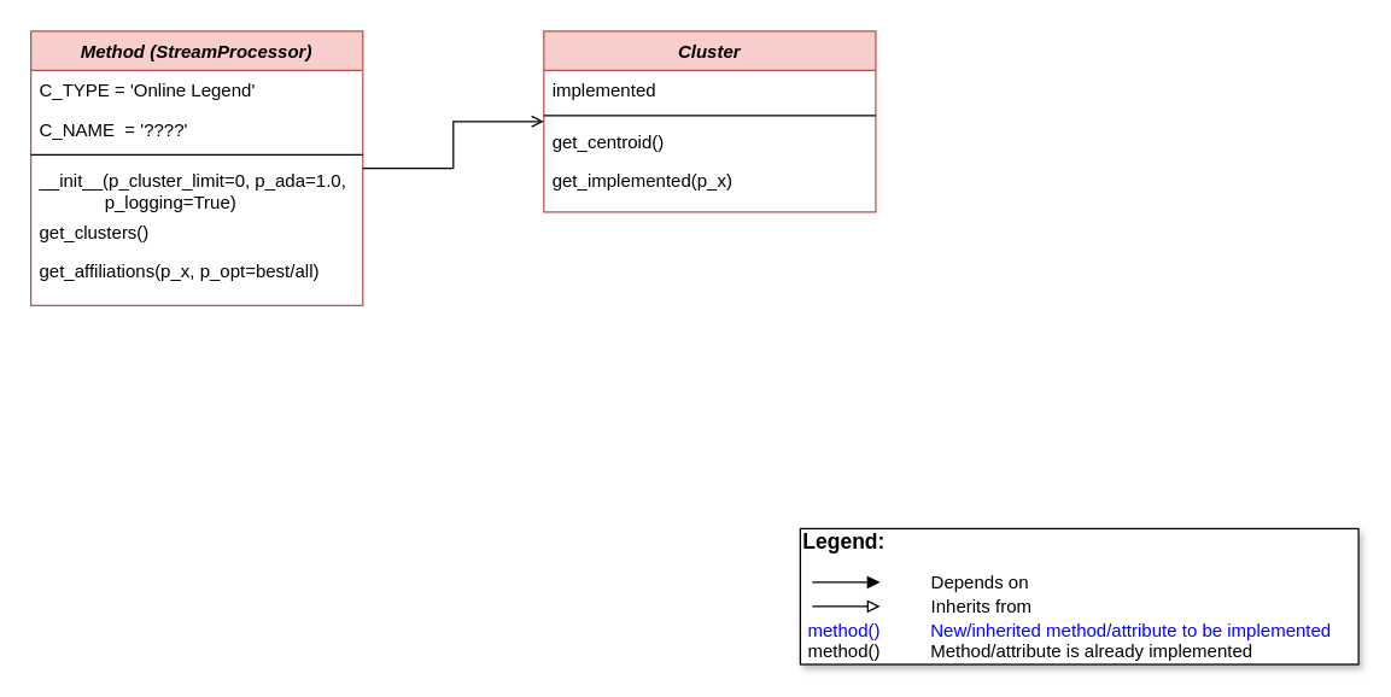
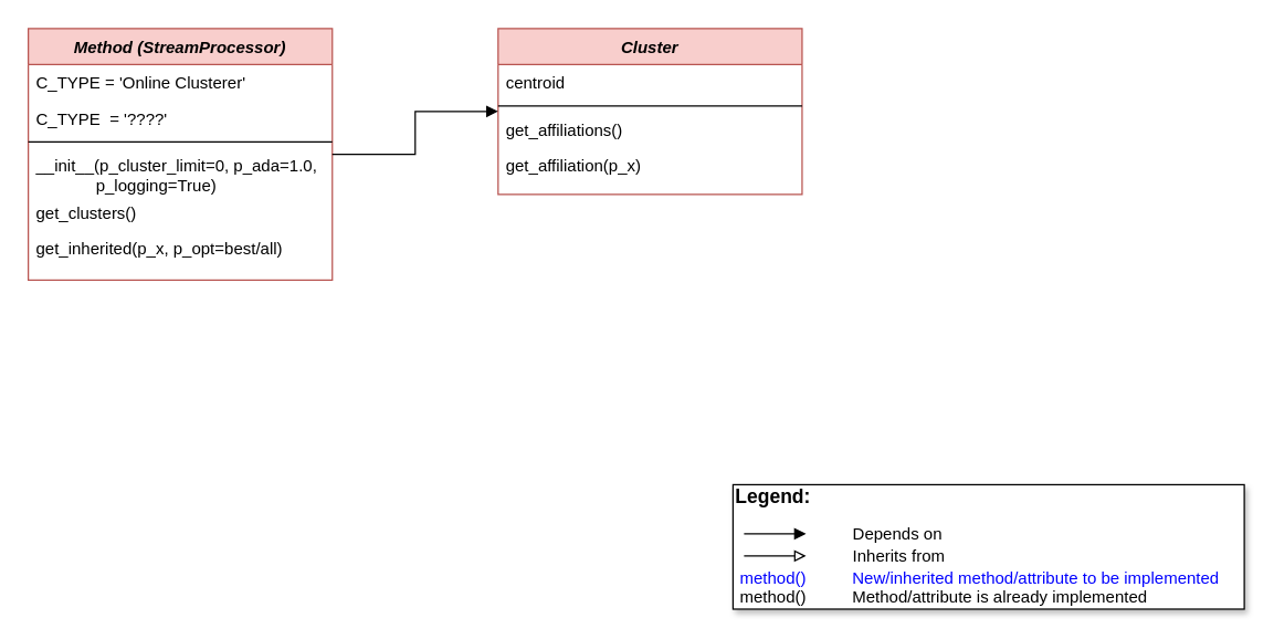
  <mxCell id="0" />
  <mxCell id="1" parent="0" />
  <mxCell id="2" value="Cluster" style="swimlane;fontStyle=3;align=center;verticalAlign=top;childLayout=stackLayout;horizontal=1;startSize=26;horizontalStack=0;resizeParent=1;resizeLast=0;collapsible=1;marginBottom=0;rounded=0;shadow=0;strokeWidth=1;fillColor=#f8cecc;strokeColor=#b85450;" parent="1" vertex="1"><mxGeometry x="360" y="20" width="220" height="120" as="geometry"><mxRectangle x="230" y="140" width="160" height="26" as="alternateBounds" /></mxGeometry></mxCell>
- <mxCell id="3" value="implemented" style="text;align=left;verticalAlign=top;spacingLeft=4;spacingRight=4;overflow=hidden;rotatable=0;points=[[0,0.5],[1,0.5]];portConstraint=eastwest;" parent="2" vertex="1"><mxGeometry y="26" width="220" height="26" as="geometry" /></mxCell>
+ <mxCell id="3" value="centroid" style="text;align=left;verticalAlign=top;spacingLeft=4;spacingRight=4;overflow=hidden;rotatable=0;points=[[0,0.5],[1,0.5]];portConstraint=eastwest;" parent="2" vertex="1"><mxGeometry y="26" width="220" height="26" as="geometry" /></mxCell>
  <mxCell id="4" value="" style="line;html=1;strokeWidth=1;align=left;verticalAlign=middle;spacingTop=-1;spacingLeft=3;spacingRight=3;rotatable=0;labelPosition=right;points=[];portConstraint=eastwest;" parent="2" vertex="1"><mxGeometry y="52" width="220" height="8" as="geometry" /></mxCell>
- <mxCell id="5" value="get_centroid()" style="text;align=left;verticalAlign=top;spacingLeft=4;spacingRight=4;overflow=hidden;rotatable=0;points=[[0,0.5],[1,0.5]];portConstraint=eastwest;" parent="2" vertex="1"><mxGeometry y="60" width="220" height="26" as="geometry" /></mxCell>
- <mxCell id="6" value="get_implemented(p_x)" style="text;align=left;verticalAlign=top;spacingLeft=4;spacingRight=4;overflow=hidden;rotatable=0;points=[[0,0.5],[1,0.5]];portConstraint=eastwest;" parent="2" vertex="1"><mxGeometry y="86" width="220" height="26" as="geometry" /></mxCell>
+ <mxCell id="5" value="get_affiliations()" style="text;align=left;verticalAlign=top;spacingLeft=4;spacingRight=4;overflow=hidden;rotatable=0;points=[[0,0.5],[1,0.5]];portConstraint=eastwest;" parent="2" vertex="1"><mxGeometry y="60" width="220" height="26" as="geometry" /></mxCell>
+ <mxCell id="6" value="get_affiliation(p_x)" style="text;align=left;verticalAlign=top;spacingLeft=4;spacingRight=4;overflow=hidden;rotatable=0;points=[[0,0.5],[1,0.5]];portConstraint=eastwest;" parent="2" vertex="1"><mxGeometry y="86" width="220" height="26" as="geometry" /></mxCell>
  <mxCell id="7" value="Method (StreamProcessor)" style="swimlane;fontStyle=3;align=center;verticalAlign=top;childLayout=stackLayout;horizontal=1;startSize=26;horizontalStack=0;resizeParent=1;resizeLast=0;collapsible=1;marginBottom=0;rounded=0;shadow=0;strokeWidth=1;fillColor=#f8cecc;strokeColor=#b85450;" parent="1" vertex="1"><mxGeometry x="20" y="20" width="220" height="182" as="geometry"><mxRectangle x="230" y="140" width="160" height="26" as="alternateBounds" /></mxGeometry></mxCell>
- <mxCell id="8" value="C_TYPE = 'Online Legend'" style="text;align=left;verticalAlign=top;spacingLeft=4;spacingRight=4;overflow=hidden;rotatable=0;points=[[0,0.5],[1,0.5]];portConstraint=eastwest;" vertex="1" parent="7"><mxGeometry y="26" width="220" height="26" as="geometry" /></mxCell>
- <mxCell id="9" value="C_NAME  = '????'" style="text;align=left;verticalAlign=top;spacingLeft=4;spacingRight=4;overflow=hidden;rotatable=0;points=[[0,0.5],[1,0.5]];portConstraint=eastwest;" parent="7" vertex="1"><mxGeometry y="52" width="220" height="26" as="geometry" /></mxCell>
+ <mxCell id="8" value="C_TYPE = 'Online Clusterer'" style="text;align=left;verticalAlign=top;spacingLeft=4;spacingRight=4;overflow=hidden;rotatable=0;points=[[0,0.5],[1,0.5]];portConstraint=eastwest;" vertex="1" parent="7"><mxGeometry y="26" width="220" height="26" as="geometry" /></mxCell>
+ <mxCell id="9" value="C_TYPE  = '????'" style="text;align=left;verticalAlign=top;spacingLeft=4;spacingRight=4;overflow=hidden;rotatable=0;points=[[0,0.5],[1,0.5]];portConstraint=eastwest;" parent="7" vertex="1"><mxGeometry y="52" width="220" height="26" as="geometry" /></mxCell>
  <mxCell id="10" value="" style="line;html=1;strokeWidth=1;align=left;verticalAlign=middle;spacingTop=-1;spacingLeft=3;spacingRight=3;rotatable=0;labelPosition=right;points=[];portConstraint=eastwest;" parent="7" vertex="1"><mxGeometry y="78" width="220" height="8" as="geometry" /></mxCell>
  <mxCell id="11" value="__init__(p_cluster_limit=0, p_ada=1.0, &#10;             p_logging=True)" style="text;align=left;verticalAlign=top;spacingLeft=4;spacingRight=4;overflow=hidden;rotatable=0;points=[[0,0.5],[1,0.5]];portConstraint=eastwest;" vertex="1" parent="7"><mxGeometry y="86" width="220" height="34" as="geometry" /></mxCell>
  <mxCell id="12" value="get_clusters()" style="text;align=left;verticalAlign=top;spacingLeft=4;spacingRight=4;overflow=hidden;rotatable=0;points=[[0,0.5],[1,0.5]];portConstraint=eastwest;" vertex="1" parent="7"><mxGeometry y="120" width="220" height="26" as="geometry" /></mxCell>
- <mxCell id="13" value="get_affiliations(p_x, p_opt=best/all)" style="text;align=left;verticalAlign=top;spacingLeft=4;spacingRight=4;overflow=hidden;rotatable=0;points=[[0,0.5],[1,0.5]];portConstraint=eastwest;" vertex="1" parent="7"><mxGeometry y="146" width="220" height="26" as="geometry" /></mxCell>
+ <mxCell id="13" value="get_inherited(p_x, p_opt=best/all)" style="text;align=left;verticalAlign=top;spacingLeft=4;spacingRight=4;overflow=hidden;rotatable=0;points=[[0,0.5],[1,0.5]];portConstraint=eastwest;" vertex="1" parent="7"><mxGeometry y="146" width="220" height="26" as="geometry" /></mxCell>
  <mxCell id="14" value="" style="group;container=1;" parent="1" connectable="0" vertex="1"><mxGeometry x="530" y="350" width="370" height="90" as="geometry" /></mxCell>
  <mxCell id="15" value="&lt;font color=&quot;#000000&quot; size=&quot;1&quot;&gt;&lt;b style=&quot;font-size: 14px&quot;&gt;Legend:&lt;br&gt;&lt;/b&gt;&lt;/font&gt;&lt;br&gt;&lt;br&gt;&lt;br&gt;&lt;font color=&quot;#0000ff&quot;&gt;&amp;nbsp;method()&amp;nbsp; &amp;nbsp; &amp;nbsp; &amp;nbsp; &amp;nbsp; New/inherited method/attribute to be implemented&lt;/font&gt;&lt;br&gt;&lt;font color=&quot;#000000&quot;&gt;&amp;nbsp;method()&amp;nbsp; &amp;nbsp; &amp;nbsp; &amp;nbsp; &amp;nbsp; Method/attribute is already implemented&lt;/font&gt;" style="text;html=1;align=left;verticalAlign=middle;whiteSpace=wrap;rounded=0;fontColor=#006600;strokeColor=#000000;shadow=1;fillColor=#ffffff;" parent="14" vertex="1"><mxGeometry width="370.0" height="90" as="geometry" /></mxCell>
  <mxCell id="16" value="Depends on" style="endArrow=block;html=1;labelPosition=right;verticalLabelPosition=middle;align=left;verticalAlign=middle;endFill=1;fontSize=12;" parent="14" edge="1"><mxGeometry x="1" y="32" width="50" height="50" relative="1" as="geometry"><mxPoint x="7.97" y="35.5" as="sourcePoint" /><mxPoint x="52.818" y="35.5" as="targetPoint" /><mxPoint x="32" y="32" as="offset" /></mxGeometry></mxCell>
  <mxCell id="17" value="Inherits from" style="endArrow=block;html=1;labelPosition=right;verticalLabelPosition=middle;align=left;verticalAlign=middle;endFill=0;fontSize=12;" parent="14" edge="1"><mxGeometry x="1" y="32" width="50" height="50" relative="1" as="geometry"><mxPoint x="7.97" y="51.5" as="sourcePoint" /><mxPoint x="52.818" y="51.5" as="targetPoint" /><mxPoint x="32" y="32" as="offset" /></mxGeometry></mxCell>
- <mxCell id="18" style="edgeStyle=orthogonalEdgeStyle;rounded=0;orthogonalLoop=1;jettySize=auto;html=1;endArrow=open;endFill=1;" edge="1" parent="1" source="7" target="2"><mxGeometry relative="1" as="geometry" /></mxCell>
+ <mxCell id="18" style="edgeStyle=orthogonalEdgeStyle;rounded=0;orthogonalLoop=1;jettySize=auto;html=1;endArrow=block;endFill=1;" edge="1" parent="1" source="7" target="2"><mxGeometry relative="1" as="geometry" /></mxCell>
